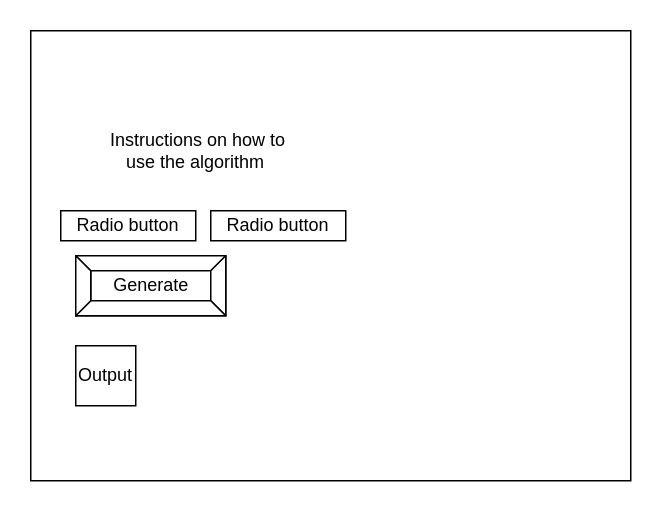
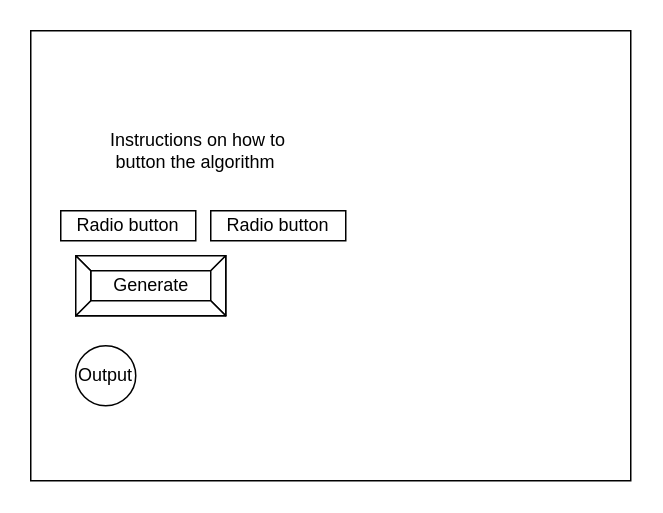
  <mxCell id="0" />
  <mxCell id="1" parent="0" />
  <mxCell id="2" value="" style="rounded=0;whiteSpace=wrap;html=1;" parent="1" vertex="1"><mxGeometry x="20" y="20" width="400" height="300" as="geometry" /></mxCell>
  <mxCell id="3" value="Generate" style="labelPosition=center;verticalLabelPosition=middle;align=center;html=1;shape=mxgraph.basic.button;dx=10;" parent="1" vertex="1"><mxGeometry x="50" y="170" width="100" height="40" as="geometry" /></mxCell>
- <mxCell id="4" value="&amp;nbsp;Instructions on how to use the algorithm" style="text;html=1;strokeColor=none;fillColor=none;align=center;verticalAlign=middle;whiteSpace=wrap;rounded=0;" vertex="1" parent="1"><mxGeometry x="60" y="60" width="140" height="80" as="geometry" /></mxCell>
+ <mxCell id="4" value="&amp;nbsp;Instructions on how to button the algorithm" style="text;html=1;strokeColor=none;fillColor=none;align=center;verticalAlign=middle;whiteSpace=wrap;rounded=0;" vertex="1" parent="1"><mxGeometry x="60" y="60" width="140" height="80" as="geometry" /></mxCell>
  <mxCell id="5" value="Radio button" style="rounded=0;whiteSpace=wrap;html=1;" vertex="1" parent="1"><mxGeometry x="40" y="140" width="90" height="20" as="geometry" /></mxCell>
  <mxCell id="6" value="Radio button" style="rounded=0;whiteSpace=wrap;html=1;" vertex="1" parent="1"><mxGeometry x="140" y="140" width="90" height="20" as="geometry" /></mxCell>
- <mxCell id="7" value="Output" style="whiteSpace=wrap;html=1;aspect=fixed;" vertex="1" parent="1"><mxGeometry x="50" y="230" width="40" height="40" as="geometry" /></mxCell>
+ <mxCell id="7" value="Output" style="ellipse;whiteSpace=wrap;html=1;aspect=fixed;" vertex="1" parent="1"><mxGeometry x="50" y="230" width="40" height="40" as="geometry" /></mxCell>
